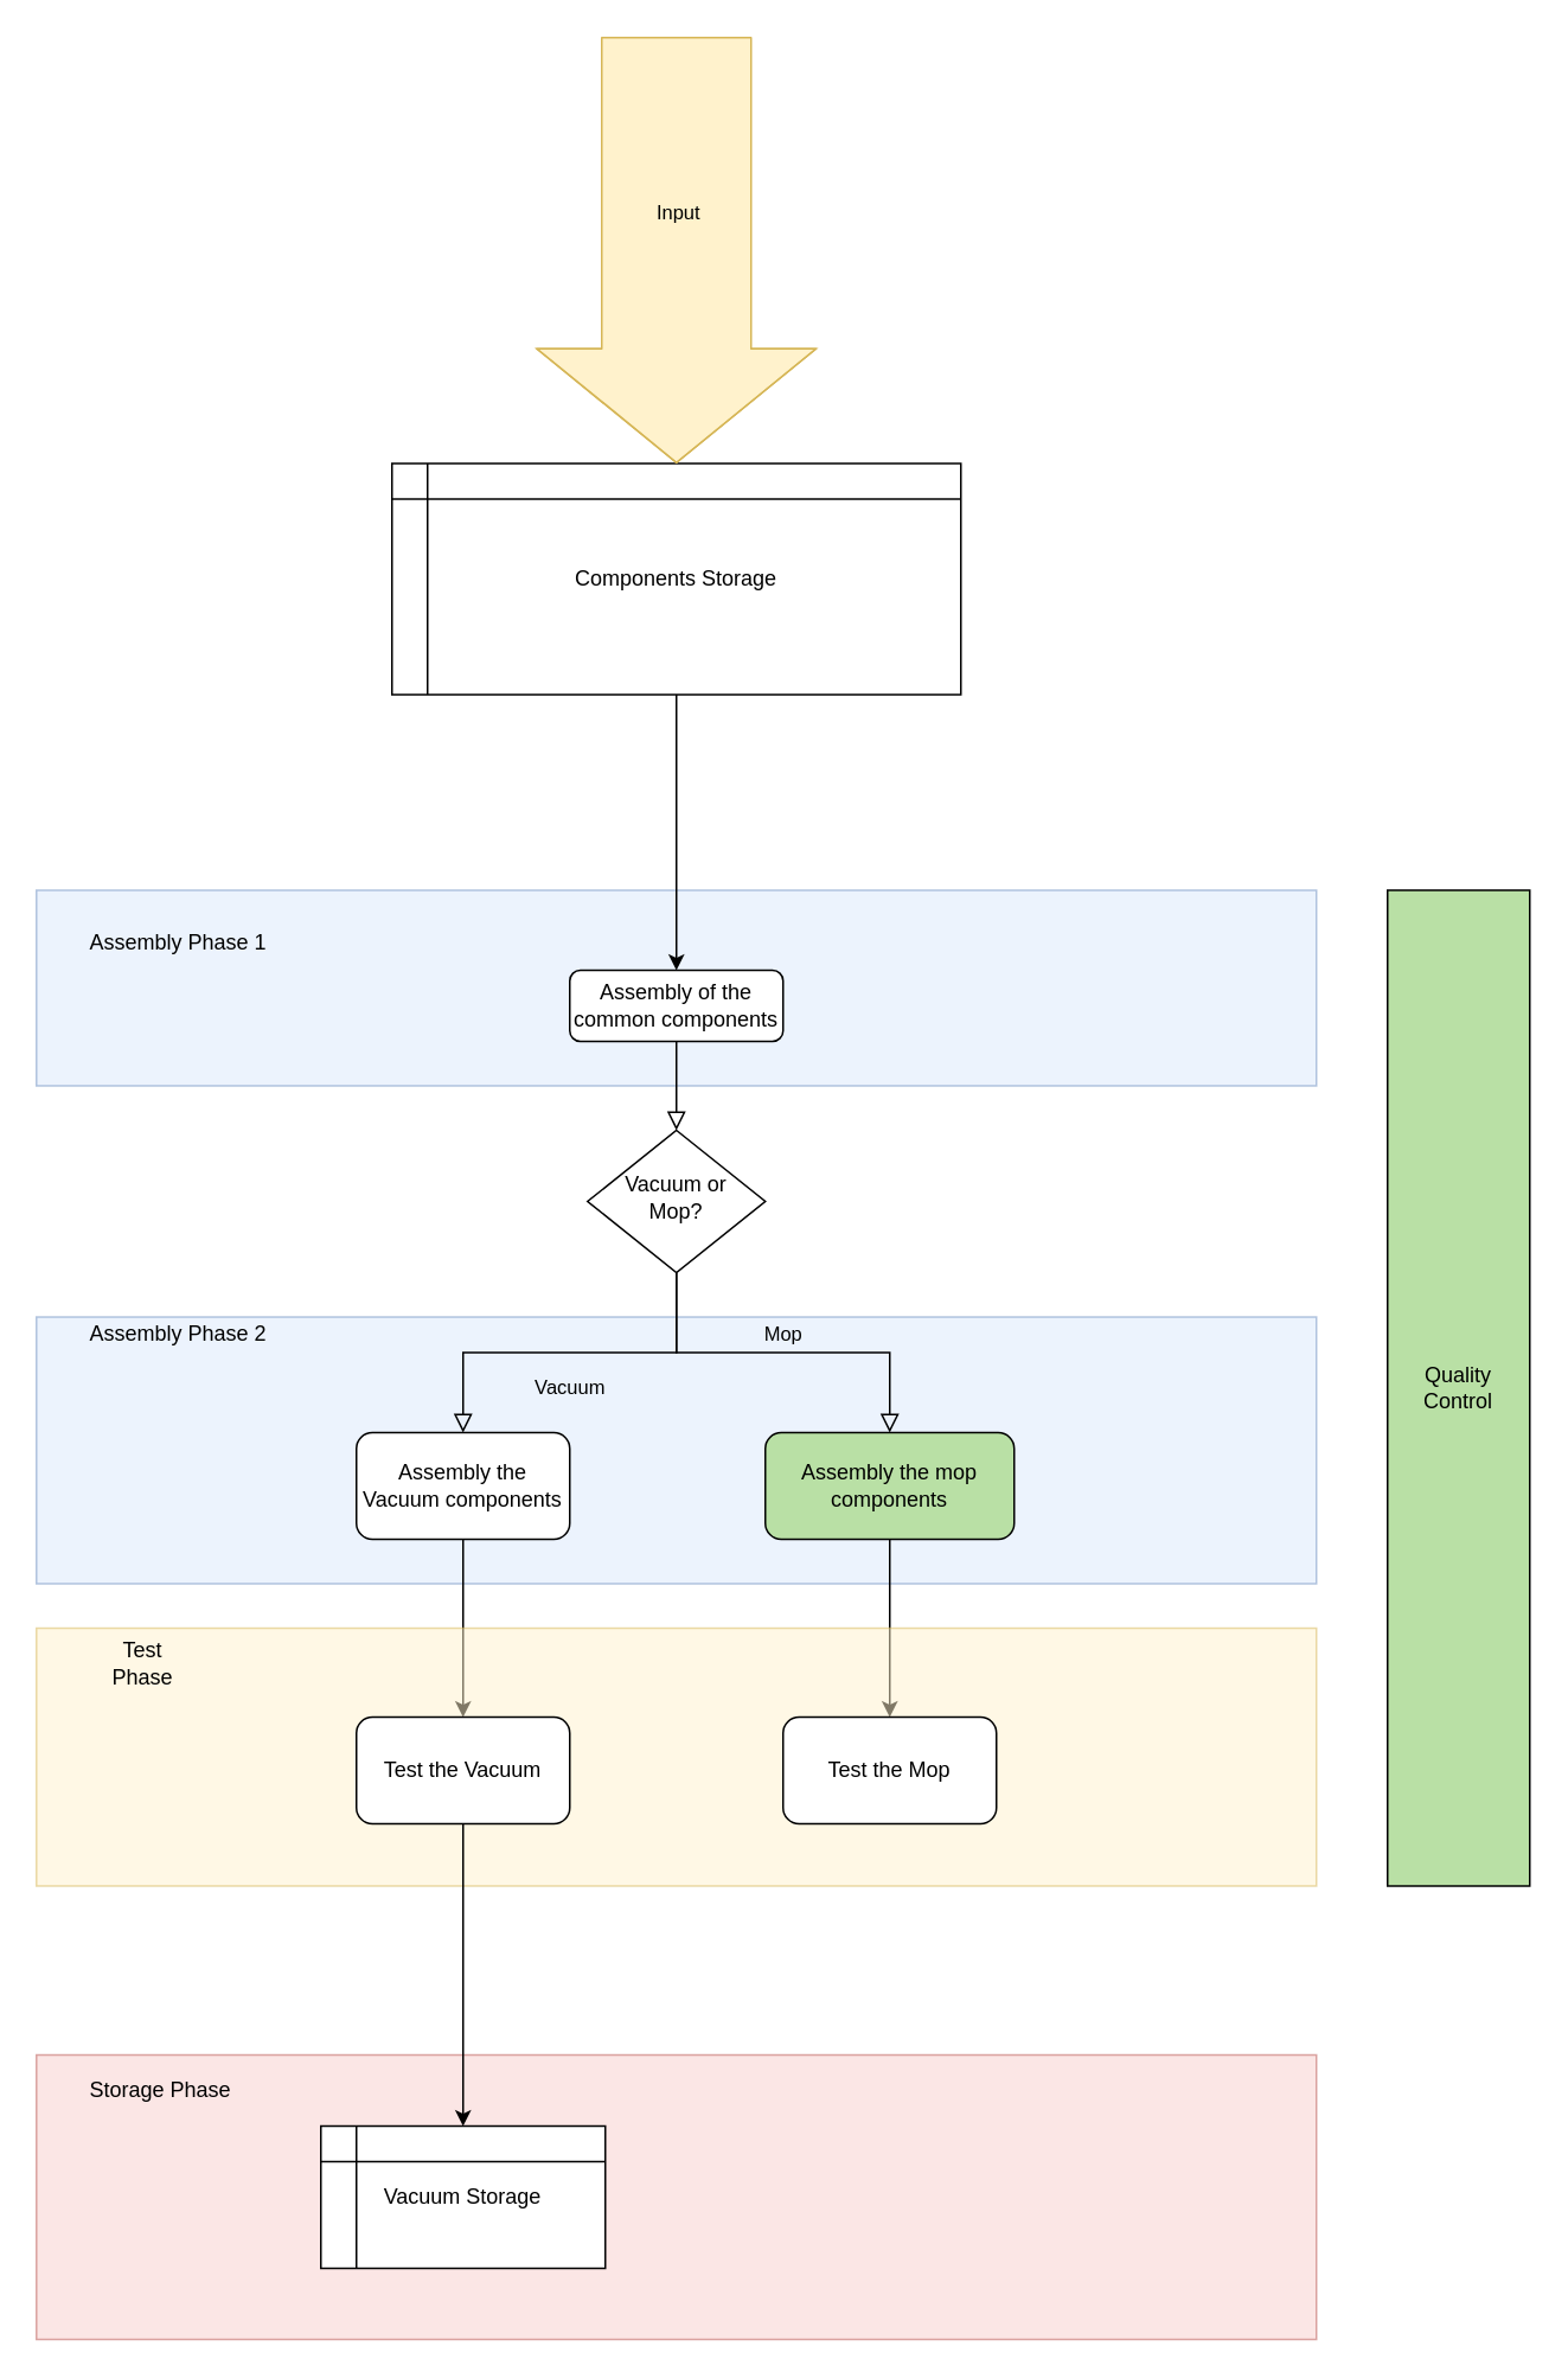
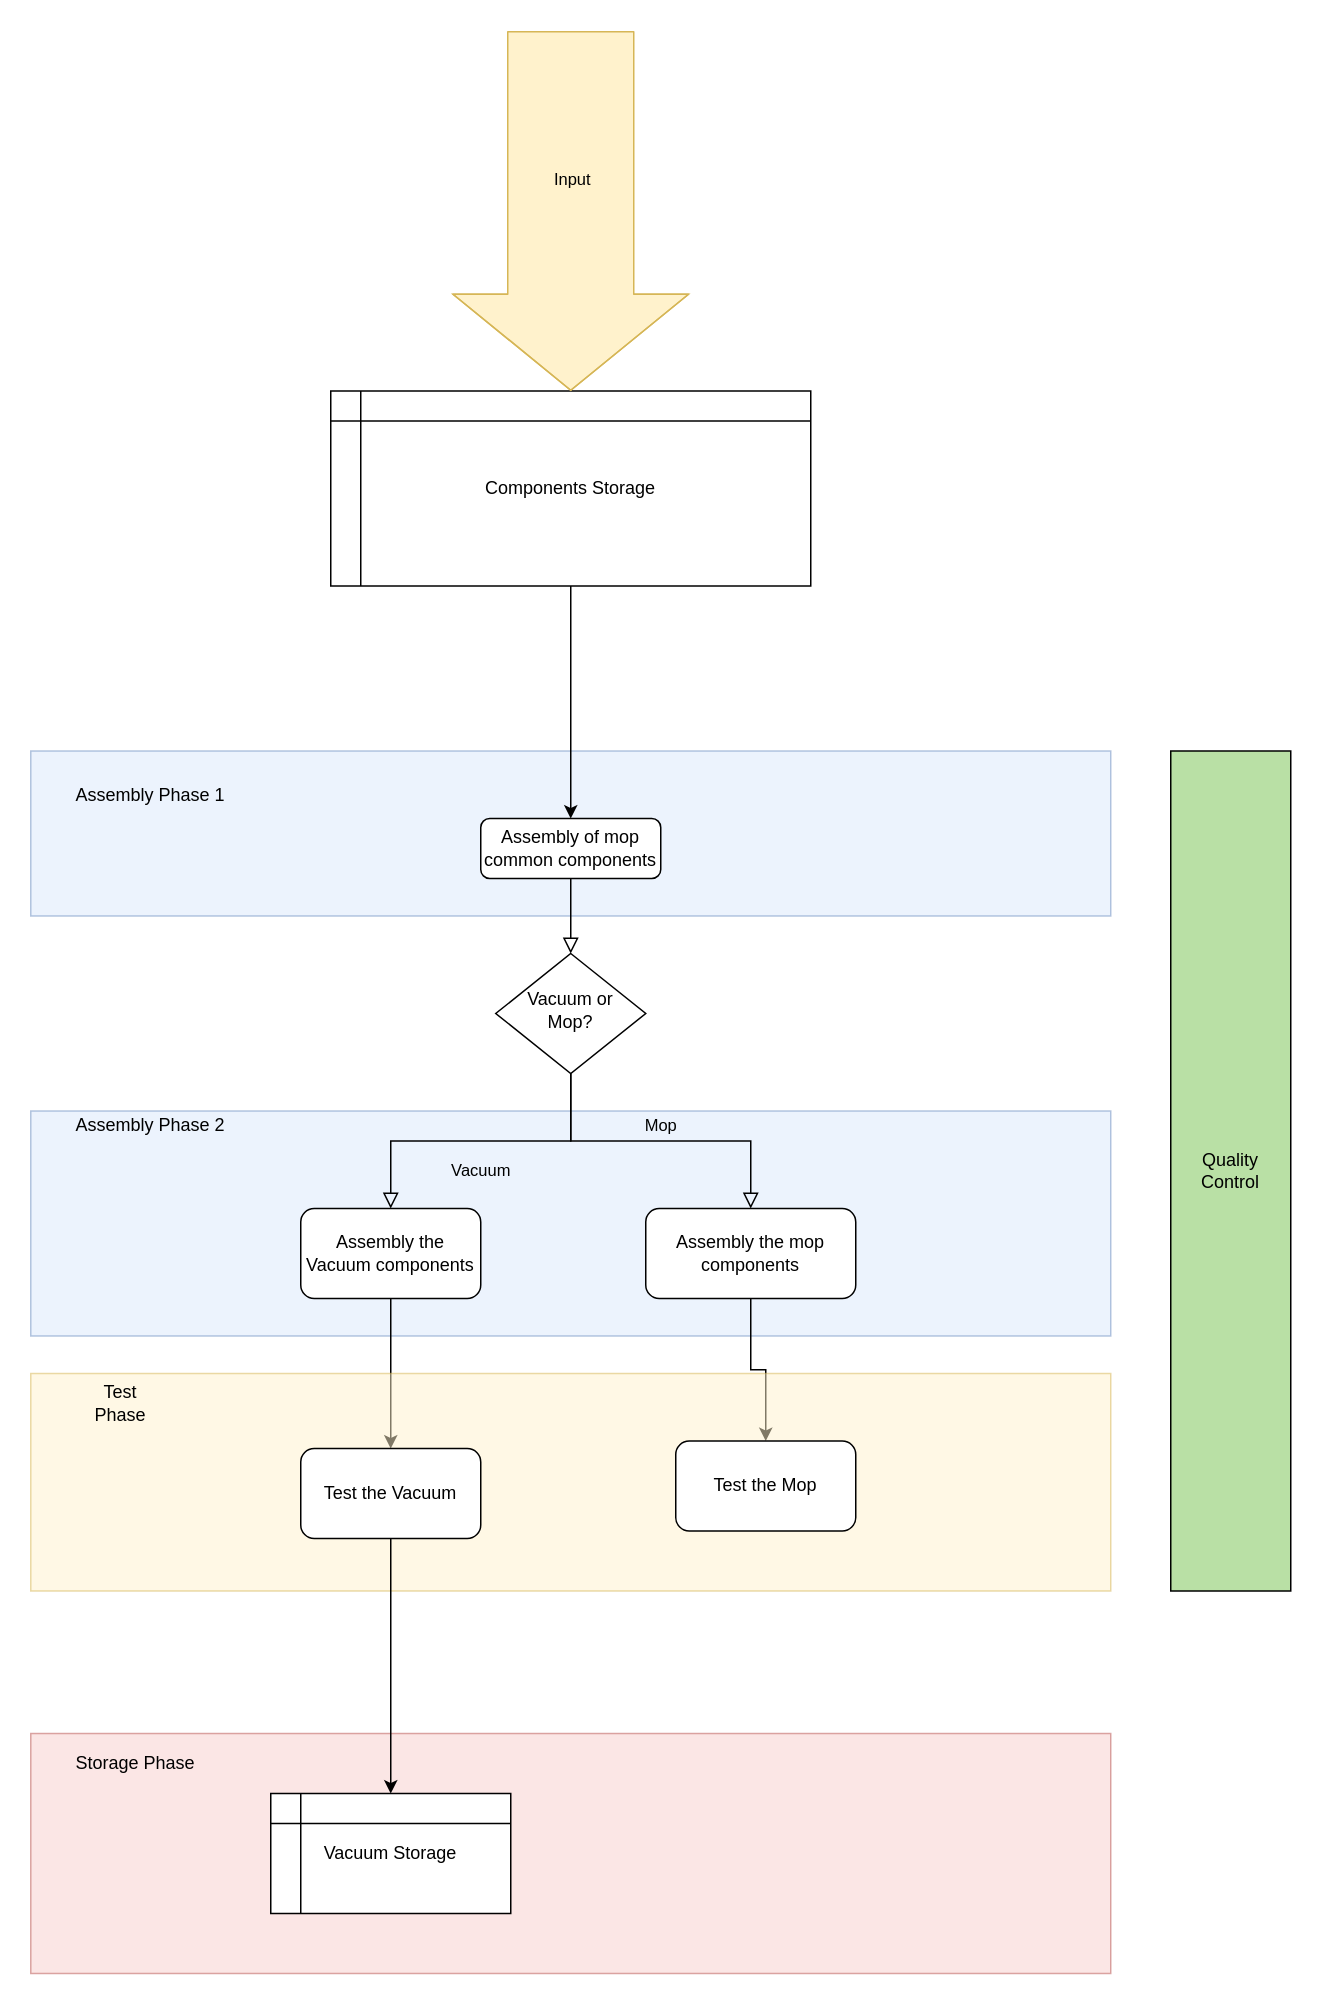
  <mxCell id="0" />
  <mxCell id="1" parent="0" />
  <mxCell id="2" value="" style="group" parent="1" vertex="1" connectable="0"><mxGeometry x="20" y="1155" width="720" height="160" as="geometry" /></mxCell>
  <mxCell id="3" value="" style="rounded=0;whiteSpace=wrap;html=1;strokeColor=#b85450;fillColor=#f8cecc;opacity=50;" parent="2" vertex="1"><mxGeometry width="720" height="160" as="geometry" /></mxCell>
  <mxCell id="4" value="Storage Phase" style="text;html=1;strokeColor=none;fillColor=none;align=center;verticalAlign=middle;whiteSpace=wrap;rounded=0;opacity=50;" parent="2" vertex="1"><mxGeometry x="10" y="10" width="120" height="20" as="geometry" /></mxCell>
  <mxCell id="5" value="" style="group" parent="1" vertex="1" connectable="0"><mxGeometry x="20" y="520" width="720" height="90" as="geometry" /></mxCell>
  <mxCell id="6" value="" style="rounded=0;whiteSpace=wrap;html=1;strokeColor=#6c8ebf;fillColor=#dae8fc;opacity=50;" parent="5" vertex="1"><mxGeometry y="-20" width="720" height="110" as="geometry" /></mxCell>
  <mxCell id="7" value="Assembly Phase&amp;nbsp;1" style="text;html=1;strokeColor=none;fillColor=none;align=center;verticalAlign=middle;whiteSpace=wrap;rounded=0;" parent="5" vertex="1"><mxGeometry width="160" height="20" as="geometry" /></mxCell>
  <mxCell id="8" value="" style="group" parent="1" vertex="1" connectable="0"><mxGeometry x="20" y="735" width="720" height="155" as="geometry" /></mxCell>
  <mxCell id="9" value="" style="group" vertex="1" connectable="0" parent="8"><mxGeometry y="5" width="720" height="150" as="geometry" /></mxCell>
  <mxCell id="10" value="" style="rounded=0;whiteSpace=wrap;html=1;strokeColor=#6c8ebf;fillColor=#dae8fc;opacity=50;" parent="9" vertex="1"><mxGeometry width="720" height="150" as="geometry" /></mxCell>
  <mxCell id="11" value="Assembly Phase 2" style="text;html=1;strokeColor=none;fillColor=none;align=center;verticalAlign=middle;whiteSpace=wrap;rounded=0;" parent="9" vertex="1"><mxGeometry width="160" height="20" as="geometry" /></mxCell>
- <mxCell id="12" value="Assembly the mop components" style="rounded=1;whiteSpace=wrap;html=1;fontSize=12;glass=0;strokeWidth=1;shadow=0;fillColor=#b9e0a5;" parent="8" vertex="1"><mxGeometry x="410" y="70" width="140" height="60" as="geometry" /></mxCell>
+ <mxCell id="12" value="Assembly the mop components" style="rounded=1;whiteSpace=wrap;html=1;fontSize=12;glass=0;strokeWidth=1;shadow=0;" parent="8" vertex="1"><mxGeometry x="410" y="70" width="140" height="60" as="geometry" /></mxCell>
  <mxCell id="13" value="Assembly the Vacuum components" style="rounded=1;whiteSpace=wrap;html=1;" parent="8" vertex="1"><mxGeometry x="180" y="70" width="120" height="60" as="geometry" /></mxCell>
  <mxCell id="14" value="" style="rounded=0;html=1;jettySize=auto;orthogonalLoop=1;fontSize=11;endArrow=block;endFill=0;endSize=8;strokeWidth=1;shadow=0;labelBackgroundColor=none;edgeStyle=orthogonalEdgeStyle;" parent="1" source="15" target="18" edge="1"><mxGeometry relative="1" as="geometry" /></mxCell>
- <mxCell id="15" value="Assembly of the common components" style="rounded=1;whiteSpace=wrap;html=1;fontSize=12;glass=0;strokeWidth=1;shadow=0;" parent="1" vertex="1"><mxGeometry x="320" y="545" width="120" height="40" as="geometry" /></mxCell>
+ <mxCell id="15" value="Assembly of mop common components" style="rounded=1;whiteSpace=wrap;html=1;fontSize=12;glass=0;strokeWidth=1;shadow=0;" parent="1" vertex="1"><mxGeometry x="320" y="545" width="120" height="40" as="geometry" /></mxCell>
  <mxCell id="16" value="Vacuum" style="rounded=0;html=1;jettySize=auto;orthogonalLoop=1;fontSize=11;endArrow=block;endFill=0;endSize=8;strokeWidth=1;shadow=0;labelBackgroundColor=none;edgeStyle=orthogonalEdgeStyle;entryX=0.5;entryY=0;entryDx=0;entryDy=0;" parent="1" source="18" target="13" edge="1"><mxGeometry y="20" relative="1" as="geometry"><mxPoint as="offset" /><mxPoint x="290" y="805" as="targetPoint" /><Array as="points"><mxPoint x="380" y="760" /><mxPoint x="260" y="760" /></Array></mxGeometry></mxCell>
  <mxCell id="17" value="Mop" style="edgeStyle=orthogonalEdgeStyle;rounded=0;html=1;jettySize=auto;orthogonalLoop=1;fontSize=11;endArrow=block;endFill=0;endSize=8;strokeWidth=1;shadow=0;labelBackgroundColor=none;" parent="1" source="18" target="12" edge="1"><mxGeometry y="10" relative="1" as="geometry"><mxPoint as="offset" /><Array as="points"><mxPoint x="380" y="760" /><mxPoint x="500" y="760" /></Array></mxGeometry></mxCell>
  <mxCell id="18" value="Vacuum or Mop?" style="rhombus;whiteSpace=wrap;html=1;shadow=0;fontFamily=Helvetica;fontSize=12;align=center;strokeWidth=1;spacing=6;spacingTop=-4;" parent="1" vertex="1"><mxGeometry x="330" y="635" width="100" height="80" as="geometry" /></mxCell>
  <mxCell id="19" style="edgeStyle=orthogonalEdgeStyle;rounded=0;orthogonalLoop=1;jettySize=auto;html=1;" parent="1" source="12" target="24" edge="1"><mxGeometry relative="1" as="geometry" /></mxCell>
  <mxCell id="20" style="edgeStyle=orthogonalEdgeStyle;rounded=0;orthogonalLoop=1;jettySize=auto;html=1;exitX=0.5;exitY=1;exitDx=0;exitDy=0;entryX=0.5;entryY=0;entryDx=0;entryDy=0;" parent="1" source="13" target="23" edge="1"><mxGeometry relative="1" as="geometry" /></mxCell>
  <mxCell id="21" value="" style="rounded=0;whiteSpace=wrap;html=1;strokeColor=#d6b656;fillColor=#fff2cc;opacity=50;" parent="1" vertex="1"><mxGeometry x="20" y="915" width="720" height="145" as="geometry" /></mxCell>
  <mxCell id="22" style="edgeStyle=orthogonalEdgeStyle;rounded=0;orthogonalLoop=1;jettySize=auto;html=1;" parent="1" source="23" target="26" edge="1"><mxGeometry relative="1" as="geometry" /></mxCell>
  <mxCell id="23" value="Test the Vacuum" style="rounded=1;whiteSpace=wrap;html=1;" parent="1" vertex="1"><mxGeometry x="200" y="965" width="120" height="60" as="geometry" /></mxCell>
- <mxCell id="24" value="Test the Mop" style="rounded=1;whiteSpace=wrap;html=1;" parent="1" vertex="1"><mxGeometry x="440" y="965" width="120" height="60" as="geometry" /></mxCell>
+ <mxCell id="24" value="Test the Mop" style="rounded=1;whiteSpace=wrap;html=1;" parent="1" vertex="1"><mxGeometry x="450" y="960" width="120" height="60" as="geometry" /></mxCell>
  <mxCell id="25" value="Test Phase" style="text;html=1;strokeColor=none;fillColor=none;align=center;verticalAlign=middle;whiteSpace=wrap;rounded=0;opacity=50;" parent="1" vertex="1"><mxGeometry x="60" y="925" width="40" height="20" as="geometry" /></mxCell>
  <mxCell id="26" value="Vacuum Storage" style="shape=internalStorage;whiteSpace=wrap;html=1;backgroundOutline=1;" parent="1" vertex="1"><mxGeometry x="180" y="1195" width="160" height="80" as="geometry" /></mxCell>
  <mxCell id="27" style="edgeStyle=orthogonalEdgeStyle;rounded=0;orthogonalLoop=1;jettySize=auto;html=1;entryX=0.5;entryY=0;entryDx=0;entryDy=0;" parent="1" source="28" target="15" edge="1"><mxGeometry relative="1" as="geometry" /></mxCell>
  <mxCell id="28" value="Components Storage" style="shape=internalStorage;whiteSpace=wrap;html=1;backgroundOutline=1;" parent="1" vertex="1"><mxGeometry x="220" y="260" width="320" height="130" as="geometry" /></mxCell>
  <mxCell id="29" value="" style="shape=flexArrow;endArrow=classic;html=1;entryX=0.5;entryY=0;entryDx=0;entryDy=0;endWidth=72;endSize=21;width=84;fillColor=#fff2cc;strokeColor=#d6b656;" parent="1" target="28" edge="1"><mxGeometry width="50" height="50" relative="1" as="geometry"><mxPoint x="380" y="20" as="sourcePoint" /><mxPoint x="430" y="260" as="targetPoint" /><Array as="points"><mxPoint x="380" y="150" /></Array></mxGeometry></mxCell>
  <mxCell id="30" value="Input" style="edgeLabel;html=1;align=center;verticalAlign=middle;resizable=0;points=[];labelBackgroundColor=none;" parent="29" vertex="1" connectable="0"><mxGeometry x="0.083" y="-32" relative="1" as="geometry"><mxPoint x="32" y="-32" as="offset" /></mxGeometry></mxCell>
  <mxCell id="31" value="Quality Control" style="rounded=0;whiteSpace=wrap;html=1;labelBackgroundColor=none;strokeColor=#000000;fillColor=#B9E0A5;gradientColor=none;" parent="1" vertex="1"><mxGeometry x="780" y="500" width="80" height="560" as="geometry" /></mxCell>
